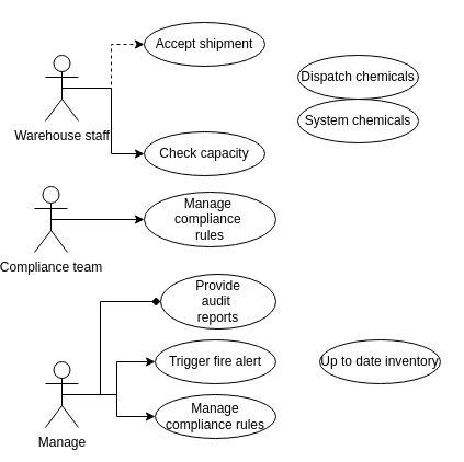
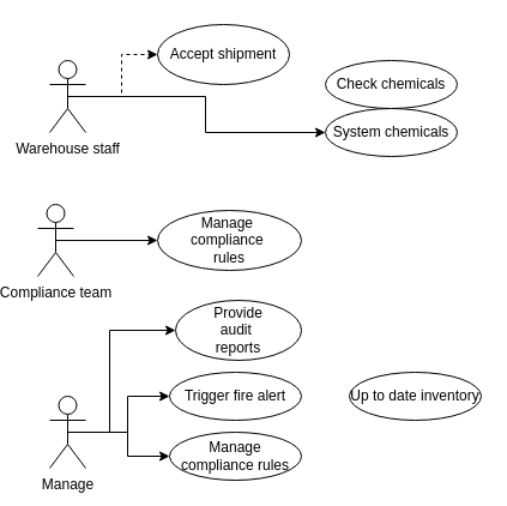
  <mxCell id="0" />
  <mxCell id="1" parent="0" />
  <mxCell id="2" style="edgeStyle=orthogonalEdgeStyle;rounded=0;orthogonalLoop=1;jettySize=auto;html=1;exitX=0.5;exitY=0.5;exitDx=0;exitDy=0;exitPerimeter=0;entryX=0;entryY=0.5;entryDx=0;entryDy=0;" edge="1" parent="1" source="3" target="16"><mxGeometry relative="1" as="geometry" /></mxCell>
  <mxCell id="3" value="Compliance team&lt;span style=&quot;color: rgba(0, 0, 0, 0); font-family: monospace; font-size: 0px; text-align: start;&quot;&gt;%3CmxGraphModel%3E%3Croot%3E%3CmxCell%20id%3D%220%22%2F%3E%3CmxCell%20id%3D%221%22%20parent%3D%220%22%2F%3E%3CmxCell%20id%3D%222%22%20value%3D%22Warehouse%20staff%22%20style%3D%22shape%3DumlActor%3BverticalLabelPosition%3Dbottom%3BverticalAlign%3Dtop%3Bhtml%3D1%3B%22%20vertex%3D%221%22%20parent%3D%221%22%3E%3CmxGeometry%20x%3D%2280%22%20y%3D%2260%22%20width%3D%2230%22%20height%3D%2260%22%20as%3D%22geometry%22%2F%3E%3C%2FmxCell%3E%3C%2Froot%3E%3C%2FmxGraphModel%3E&lt;/span&gt;" style="shape=umlActor;verticalLabelPosition=bottom;verticalAlign=top;html=1;" vertex="1" parent="1"><mxGeometry x="20" y="170" width="30" height="60" as="geometry" /></mxCell>
  <mxCell id="4" style="edgeStyle=orthogonalEdgeStyle;rounded=0;orthogonalLoop=1;jettySize=auto;html=1;exitX=0.5;exitY=0.5;exitDx=0;exitDy=0;exitPerimeter=0;entryX=0;entryY=0.5;entryDx=0;entryDy=0;dashed=1;" edge="1" parent="1" source="7" target="12"><mxGeometry relative="1" as="geometry" /></mxCell>
- <mxCell id="5" style="edgeStyle=orthogonalEdgeStyle;rounded=0;orthogonalLoop=1;jettySize=auto;html=1;exitX=0.5;exitY=0.5;exitDx=0;exitDy=0;exitPerimeter=0;entryX=0;entryY=0.5;entryDx=0;entryDy=0;" edge="1" parent="1" source="7" target="13"><mxGeometry relative="1" as="geometry" /></mxCell>
+ <mxCell id="6" style="edgeStyle=orthogonalEdgeStyle;rounded=0;orthogonalLoop=1;jettySize=auto;html=1;exitX=0.5;exitY=0.5;exitDx=0;exitDy=0;exitPerimeter=0;entryX=0;entryY=0.5;entryDx=0;entryDy=0;" edge="1" parent="1" source="7" target="14"><mxGeometry relative="1" as="geometry" /></mxCell>
  <mxCell id="7" value="Warehouse staff" style="shape=umlActor;verticalLabelPosition=bottom;verticalAlign=top;html=1;" vertex="1" parent="1"><mxGeometry x="30" y="50" width="30" height="60" as="geometry" /></mxCell>
  <mxCell id="8" style="edgeStyle=orthogonalEdgeStyle;rounded=0;orthogonalLoop=1;jettySize=auto;html=1;exitX=0.5;exitY=0.5;exitDx=0;exitDy=0;exitPerimeter=0;entryX=0;entryY=0.5;entryDx=0;entryDy=0;" edge="1" parent="1" source="11" target="17"><mxGeometry relative="1" as="geometry" /></mxCell>
  <mxCell id="9" style="edgeStyle=orthogonalEdgeStyle;rounded=0;orthogonalLoop=1;jettySize=auto;html=1;exitX=0.5;exitY=0.5;exitDx=0;exitDy=0;exitPerimeter=0;entryX=0;entryY=0.5;entryDx=0;entryDy=0;" edge="1" parent="1" source="11" target="18"><mxGeometry relative="1" as="geometry" /></mxCell>
- <mxCell id="10" style="edgeStyle=orthogonalEdgeStyle;rounded=0;orthogonalLoop=1;jettySize=auto;html=1;exitX=0.5;exitY=0.5;exitDx=0;exitDy=0;exitPerimeter=0;entryX=0;entryY=0.5;entryDx=0;entryDy=0;endArrow=diamond;" edge="1" parent="1" source="11" target="20"><mxGeometry relative="1" as="geometry"><Array as="points"><mxPoint x="80" y="360" /><mxPoint x="80" y="275" /></Array></mxGeometry></mxCell>
+ <mxCell id="10" style="edgeStyle=orthogonalEdgeStyle;rounded=0;orthogonalLoop=1;jettySize=auto;html=1;exitX=0.5;exitY=0.5;exitDx=0;exitDy=0;exitPerimeter=0;entryX=0;entryY=0.5;entryDx=0;entryDy=0;" edge="1" parent="1" source="11" target="20"><mxGeometry relative="1" as="geometry"><Array as="points"><mxPoint x="80" y="360" /><mxPoint x="80" y="275" /></Array></mxGeometry></mxCell>
  <mxCell id="11" value="Manage" style="shape=umlActor;verticalLabelPosition=bottom;verticalAlign=top;html=1;" vertex="1" parent="1"><mxGeometry x="30" y="330" width="30" height="60" as="geometry" /></mxCell>
- <mxCell id="12" value="Accept shipment" style="ellipse;whiteSpace=wrap;html=1;" vertex="1" parent="1"><mxGeometry x="120" y="20" width="110" height="40" as="geometry" /></mxCell>
- <mxCell id="13" value="Check capacity" style="ellipse;whiteSpace=wrap;html=1;" vertex="1" parent="1"><mxGeometry x="120" y="120" width="110" height="40" as="geometry" /></mxCell>
+ <mxCell id="12" value="Accept shipment" style="ellipse;whiteSpace=wrap;html=1;" vertex="1" parent="1"><mxGeometry x="120" y="20" width="110" height="50" as="geometry" /></mxCell>
  <mxCell id="14" value="System chemicals" style="ellipse;whiteSpace=wrap;html=1;" vertex="1" parent="1"><mxGeometry x="260" y="90" width="110" height="40" as="geometry" /></mxCell>
- <mxCell id="15" value="Dispatch chemicals" style="ellipse;whiteSpace=wrap;html=1;" vertex="1" parent="1"><mxGeometry x="260" y="50" width="110" height="40" as="geometry" /></mxCell>
+ <mxCell id="15" value="Check chemicals" style="ellipse;whiteSpace=wrap;html=1;" vertex="1" parent="1"><mxGeometry x="260" y="50" width="110" height="40" as="geometry" /></mxCell>
  <mxCell id="16" value="Manage&amp;nbsp;&lt;div&gt;compliance&amp;nbsp;&lt;/div&gt;&lt;div&gt;rules&lt;/div&gt;" style="ellipse;whiteSpace=wrap;html=1;" vertex="1" parent="1"><mxGeometry x="120" y="175" width="120" height="50" as="geometry" /></mxCell>
  <mxCell id="17" value="Trigger fire alert" style="ellipse;whiteSpace=wrap;html=1;" vertex="1" parent="1"><mxGeometry x="130" y="310" width="110" height="40" as="geometry" /></mxCell>
  <mxCell id="18" value="Manage&lt;div&gt;compliance rules&lt;/div&gt;" style="ellipse;whiteSpace=wrap;html=1;" vertex="1" parent="1"><mxGeometry x="130" y="360" width="110" height="40" as="geometry" /></mxCell>
  <mxCell id="19" value="Up to date inventory" style="ellipse;whiteSpace=wrap;html=1;" vertex="1" parent="1"><mxGeometry x="280" y="310" width="110" height="40" as="geometry" /></mxCell>
  <mxCell id="20" value="Provide&lt;div&gt;audit&amp;nbsp;&lt;/div&gt;&lt;div&gt;reports&lt;/div&gt;" style="ellipse;whiteSpace=wrap;html=1;" vertex="1" parent="1"><mxGeometry x="135" y="250" width="105" height="50" as="geometry" /></mxCell>
